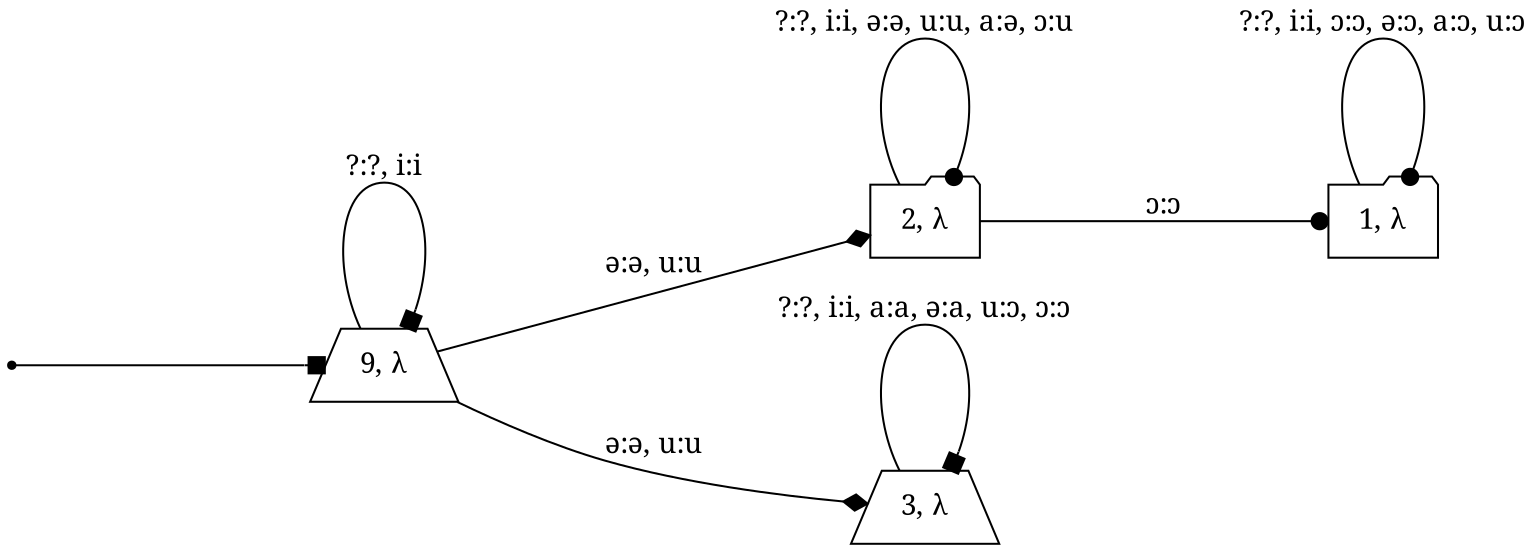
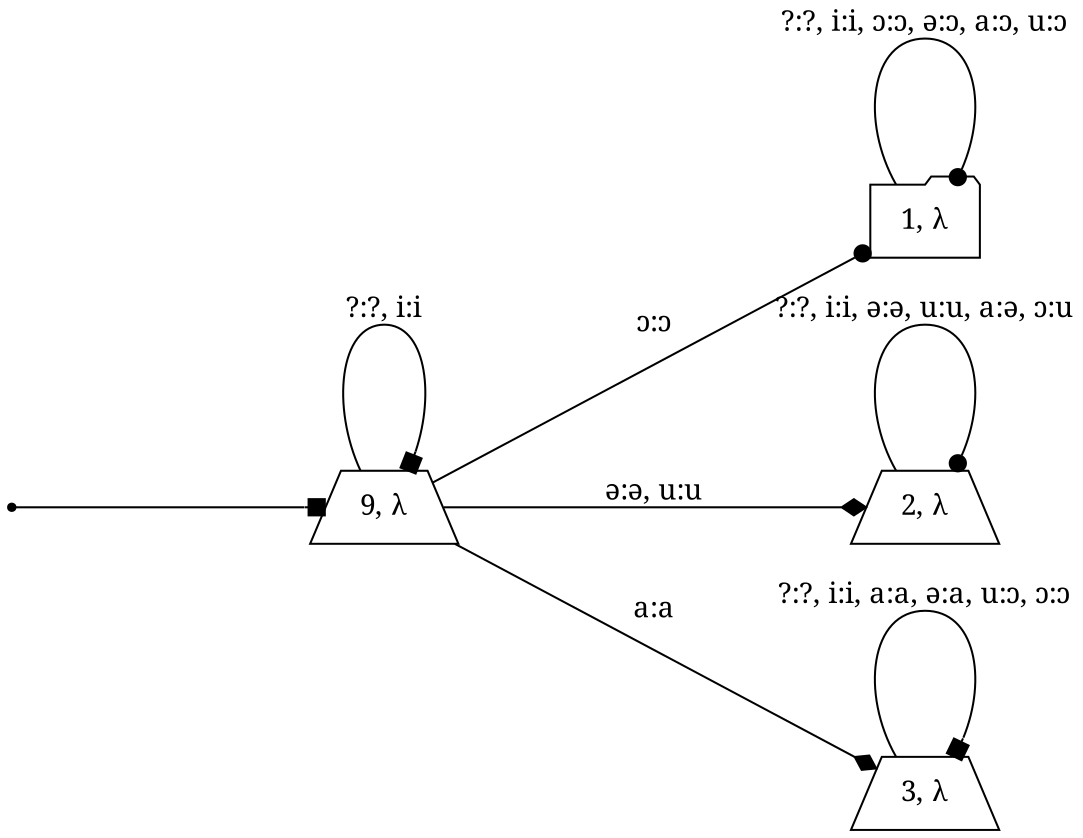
  digraph {
    fontname="Noto Serif"
    nodesep=1
    rankdir=LR
    ranksep=2
    node [fontname="Noto Serif" shape=trapezium]
    edge [arrowhead=box fontname="Noto Serif"]
    start [shape=point]
    n2 [label="9, λ"]
    "1, λ" [shape=folder]
-   "2, λ" [shape=folder]
+   "2, λ"
    "3, λ"
    start -> n2
    n2 -> n2 [label="?:?, i:i"]
-   "2, λ" -> "1, λ" [arrowhead=dot label="ɔ:ɔ"]
+   n2 -> "1, λ" [arrowhead=dot label="ɔ:ɔ"]
    n2 -> "2, λ" [arrowhead=diamond label="ə:ə, u:u"]
-   n2 -> "3, λ" [arrowhead=diamond label="ə:ə, u:u"]
+   n2 -> "3, λ" [arrowhead=diamond label="a:a"]
    "1, λ" -> "1, λ" [arrowhead=dot label="?:?, i:i, ɔ:ɔ, ə:ɔ, a:ɔ, u:ɔ"]
    "2, λ" -> "2, λ" [arrowhead=dot label="?:?, i:i, ə:ə, u:u, a:ə, ɔ:u"]
    "3, λ" -> "3, λ" [label="?:?, i:i, a:a, ə:a, u:ɔ, ɔ:ɔ"]
  }
